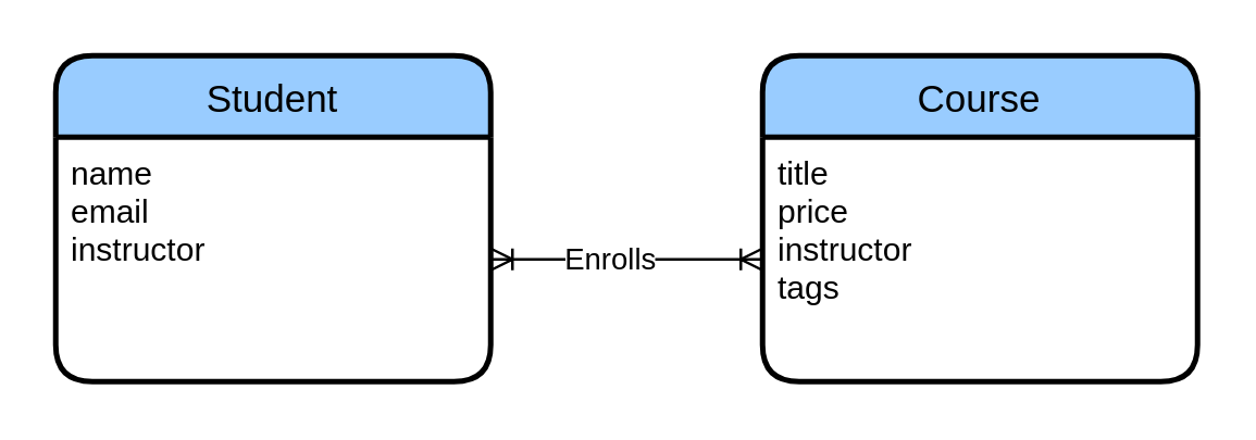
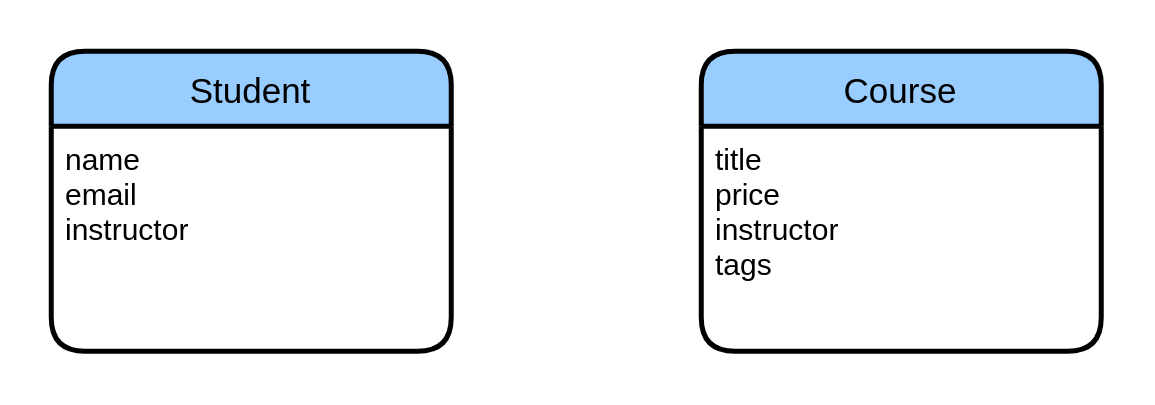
  <mxCell id="0" />
  <mxCell id="1" parent="0" />
  <mxCell id="2" value="Student" style="swimlane;childLayout=stackLayout;horizontal=1;startSize=30;horizontalStack=0;rounded=1;fontSize=14;fontStyle=0;strokeWidth=2;resizeParent=0;resizeLast=1;shadow=0;dashed=0;align=center;fillColor=#99CCFF;" vertex="1" parent="1"><mxGeometry x="20" y="20" width="160" height="120" as="geometry" /></mxCell>
  <mxCell id="3" value="name&#10;email&#10;instructor" style="align=left;strokeColor=none;fillColor=none;spacingLeft=4;fontSize=12;verticalAlign=top;resizable=0;rotatable=0;part=1;" vertex="1" parent="2"><mxGeometry y="30" width="160" height="90" as="geometry" /></mxCell>
  <mxCell id="4" value="Course" style="swimlane;childLayout=stackLayout;horizontal=1;startSize=30;horizontalStack=0;rounded=1;fontSize=14;fontStyle=0;strokeWidth=2;resizeParent=0;resizeLast=1;shadow=0;dashed=0;align=center;fillColor=#99CCFF;" vertex="1" parent="1"><mxGeometry x="280" y="20" width="160" height="120" as="geometry" /></mxCell>
  <mxCell id="5" value="title&#10;price&#10;instructor&#10;tags" style="align=left;strokeColor=none;fillColor=none;spacingLeft=4;fontSize=12;verticalAlign=top;resizable=0;rotatable=0;part=1;" vertex="1" parent="4"><mxGeometry y="30" width="160" height="90" as="geometry" /></mxCell>
- <mxCell id="6" value="" style="edgeStyle=entityRelationEdgeStyle;fontSize=12;html=1;endArrow=ERoneToMany;startArrow=ERoneToMany;rounded=0;exitX=1;exitY=0.5;exitDx=0;exitDy=0;entryX=0;entryY=0.5;entryDx=0;entryDy=0;" edge="1" parent="1" source="3" target="5"><mxGeometry width="100" height="100" relative="1" as="geometry"><mxPoint x="180" y="140" as="sourcePoint" /><mxPoint x="280" y="40" as="targetPoint" /></mxGeometry></mxCell>
- <mxCell id="7" value="Enrolls" style="edgeLabel;html=1;align=center;verticalAlign=middle;resizable=0;points=[];" vertex="1" connectable="0" parent="6"><mxGeometry x="-0.14" y="1" relative="1" as="geometry"><mxPoint as="offset" /></mxGeometry></mxCell>
